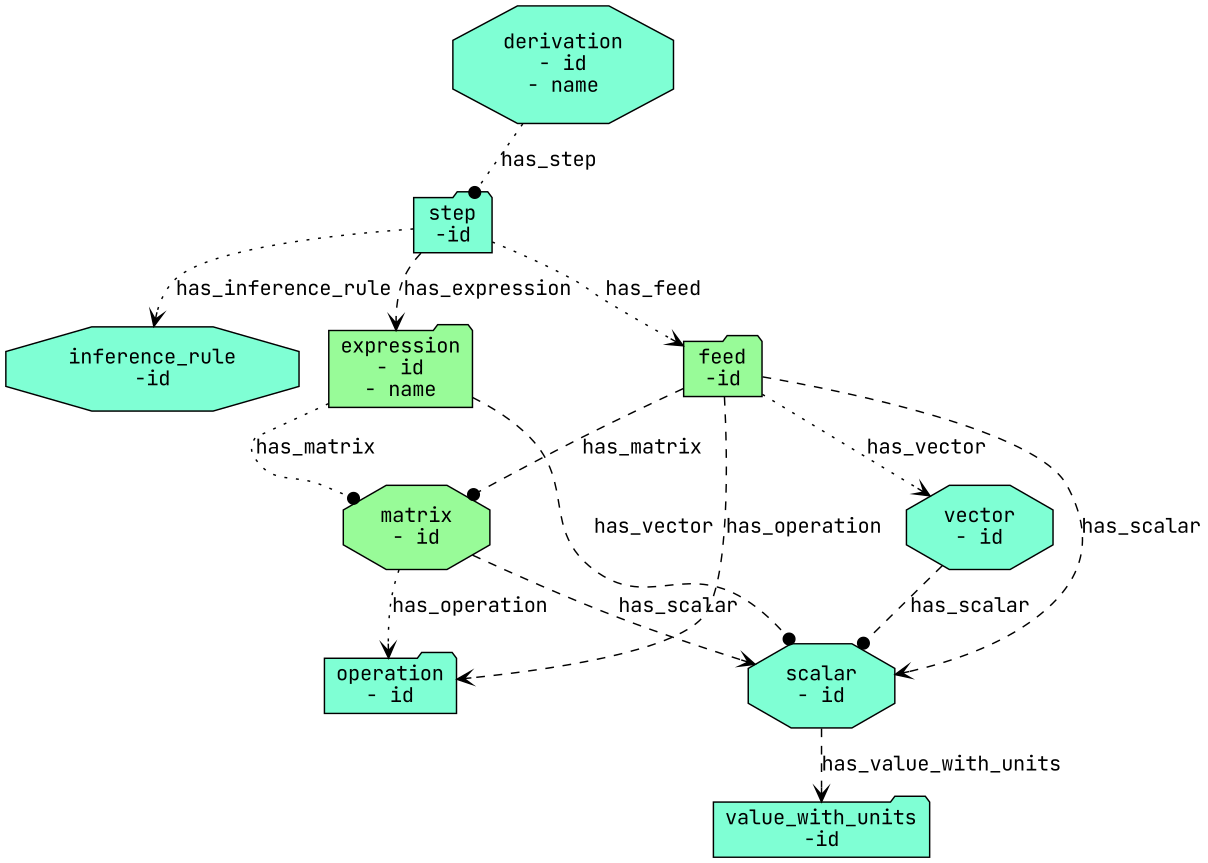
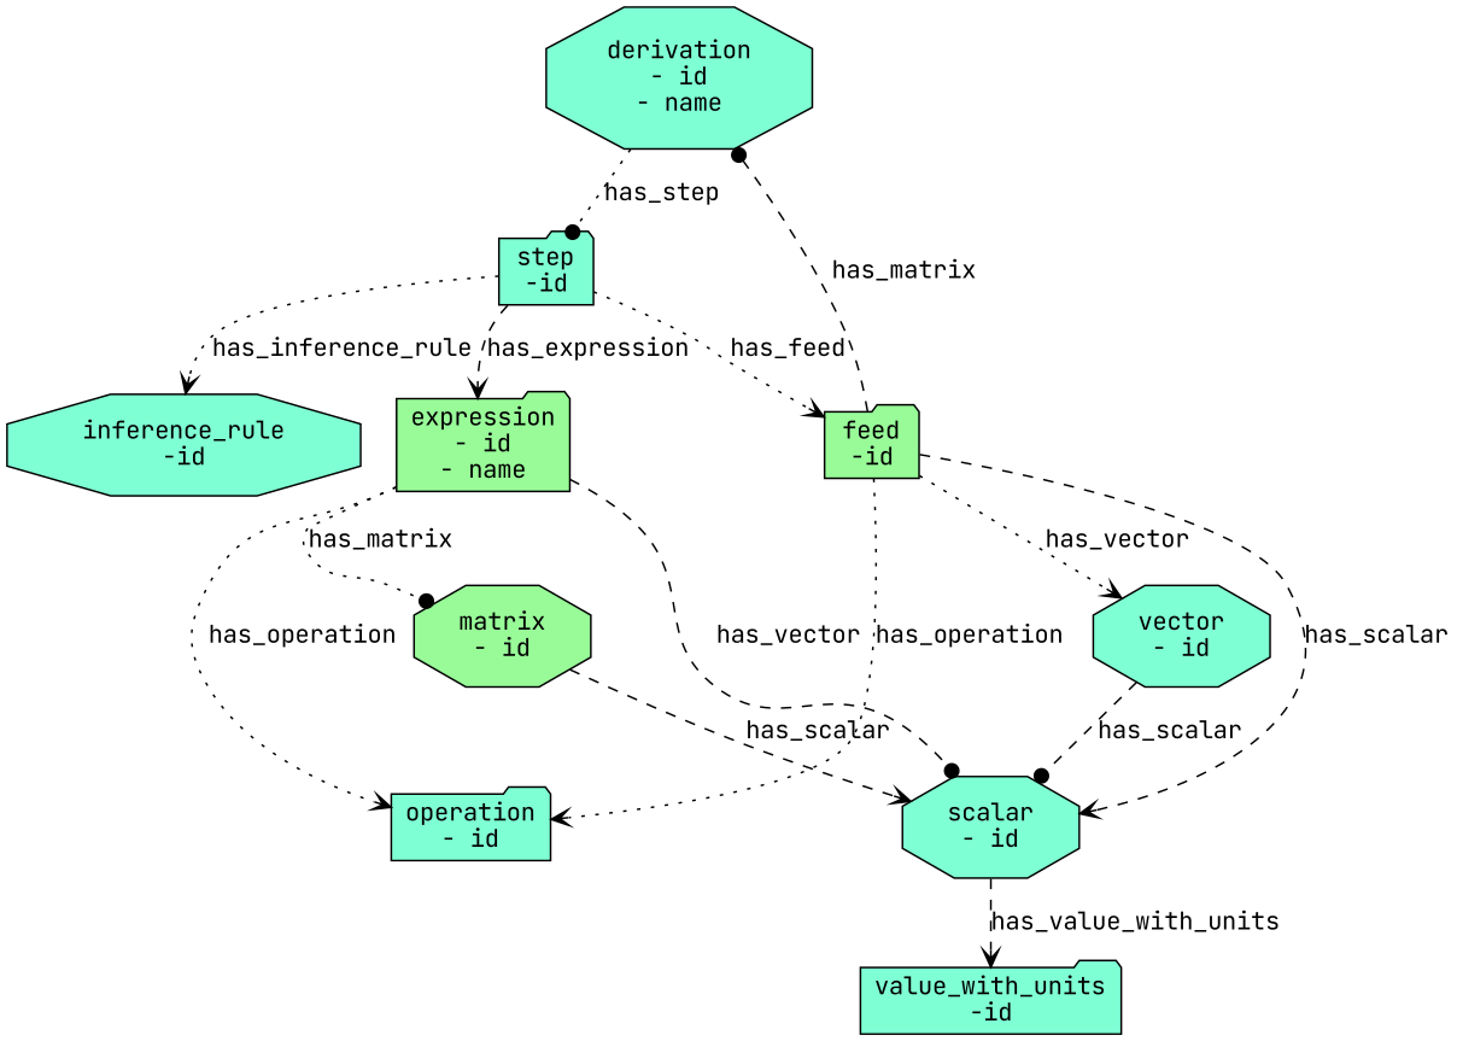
  digraph {
    fontname="JetBrains Mono"
    node [fillcolor=aquamarine fontname="JetBrains Mono" shape=octagon style=filled]
    edge [arrowhead=vee fontname="JetBrains Mono" style=dashed]
    n1 [label="derivation\n- id\n- name"]
    n2 [label="step\n-id" shape=folder]
    n3 [fillcolor=palegreen label="expression\n- id\n- name" shape=folder]
    n4 [label="inference_rule\n-id"]
    n5 [fillcolor=palegreen label="feed\n-id" shape=folder]
    n6 [label="scalar\n- id"]
    n7 [fillcolor=palegreen label="matrix\n- id"]
    n8 [label="operation\n- id" shape=folder]
    n9 [label="vector\n- id"]
    n10 [label="value_with_units\n-id" shape=folder]
    n1 -> n2 [arrowhead=dot label=has_step style=dotted]
    n2 -> n3 [label=has_expression]
    n2 -> n4 [label=has_inference_rule style=dotted]
    n2 -> n5 [label=has_feed style=dotted]
    n3 -> n6 [arrowhead=dot label=has_vector]
    n3 -> n7 [arrowhead=dot label=has_matrix style=dotted]
-   n7 -> n8 [label=has_operation style=dotted]
+   n3 -> n8 [label=has_operation style=dotted]
    n5 -> n6 [label=has_scalar]
-   n5 -> n7 [arrowhead=dot label=has_matrix]
-   n5 -> n8 [label=has_operation]
+   n5 -> n1 [arrowhead=dot label=has_matrix]
+   n5 -> n8 [label=has_operation style=dotted]
    n5 -> n9 [label=has_vector style=dotted]
    n6 -> n10 [label=has_value_with_units]
    n7 -> n6 [label=has_scalar]
    n9 -> n6 [arrowhead=dot label=has_scalar]
  }
